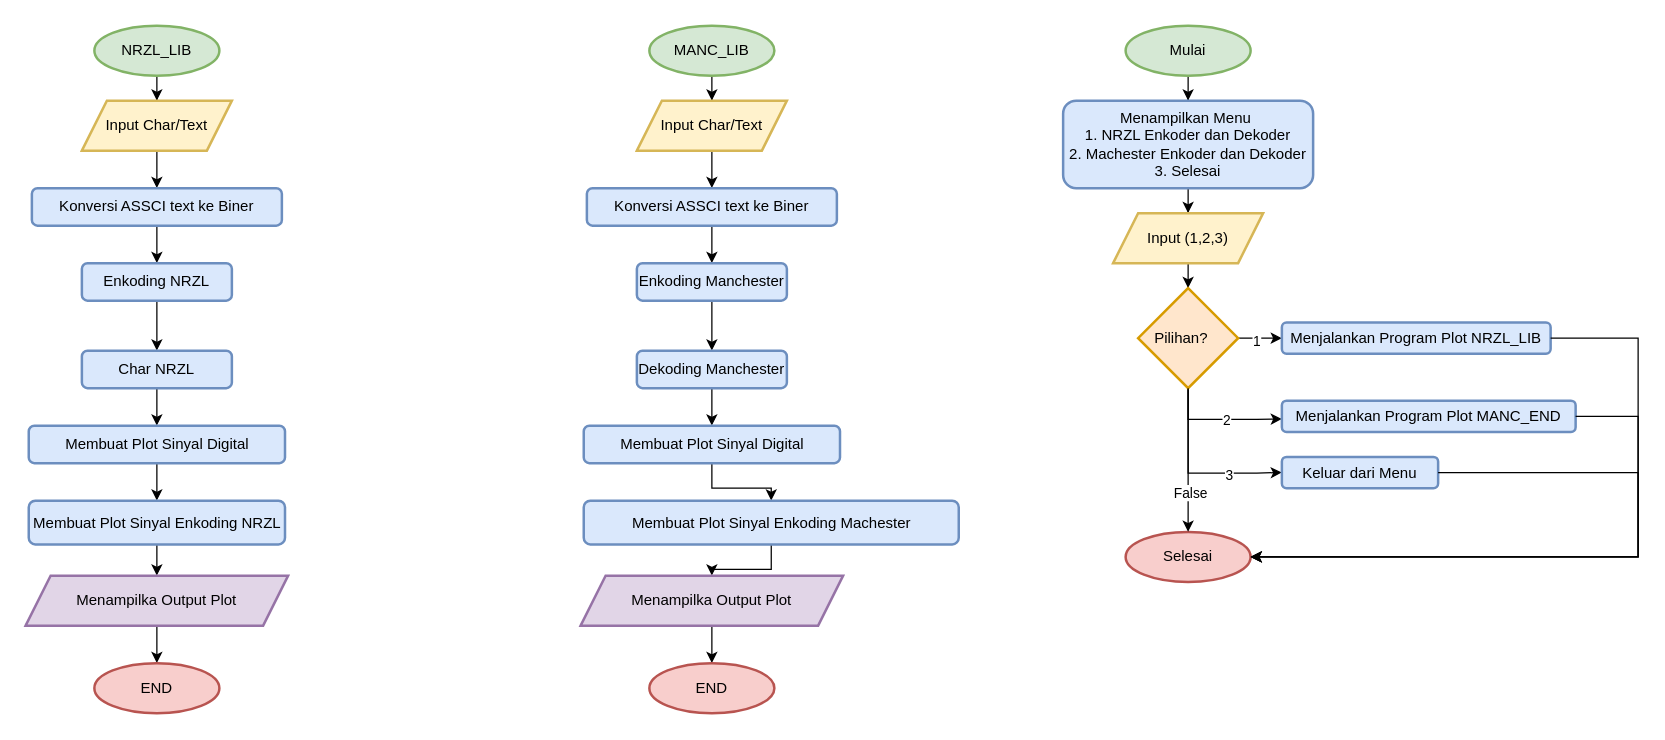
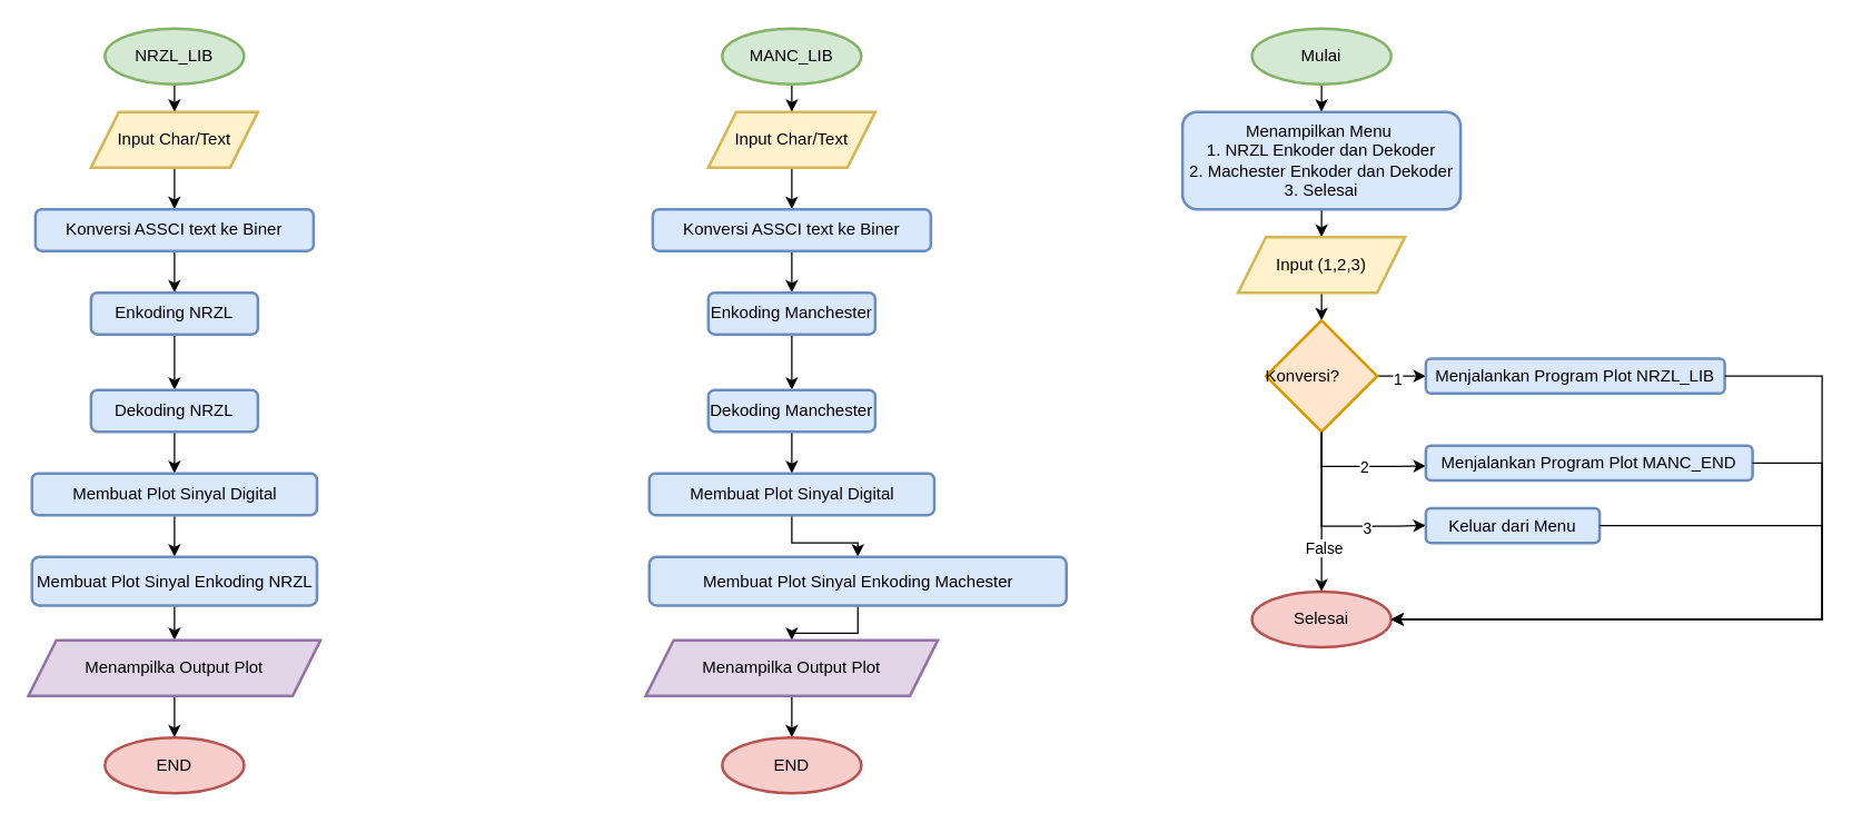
  <mxCell id="0" />
  <mxCell id="1" parent="0" />
  <mxCell id="2" value="" style="edgeStyle=orthogonalEdgeStyle;rounded=0;orthogonalLoop=1;jettySize=auto;html=1;" edge="1" parent="1" source="3" target="5"><mxGeometry relative="1" as="geometry" /></mxCell>
  <mxCell id="3" value="NRZL_LIB" style="strokeWidth=2;html=1;shape=mxgraph.flowchart.start_1;whiteSpace=wrap;fillColor=#d5e8d4;strokeColor=#82b366;" vertex="1" parent="1"><mxGeometry x="75" y="20" width="100" height="40" as="geometry" /></mxCell>
  <mxCell id="4" value="" style="edgeStyle=orthogonalEdgeStyle;rounded=0;orthogonalLoop=1;jettySize=auto;html=1;" edge="1" parent="1" source="5" target="7"><mxGeometry relative="1" as="geometry" /></mxCell>
  <mxCell id="5" value="Input Char/Text" style="shape=parallelogram;perimeter=parallelogramPerimeter;whiteSpace=wrap;html=1;fixedSize=1;strokeWidth=2;fillColor=#fff2cc;strokeColor=#d6b656;" vertex="1" parent="1"><mxGeometry x="65" y="80" width="120" height="40" as="geometry" /></mxCell>
  <mxCell id="6" value="" style="edgeStyle=orthogonalEdgeStyle;rounded=0;orthogonalLoop=1;jettySize=auto;html=1;" edge="1" parent="1" source="7" target="9"><mxGeometry relative="1" as="geometry" /></mxCell>
  <mxCell id="7" value="Konversi ASSCI text&amp;nbsp;ke Biner" style="rounded=1;whiteSpace=wrap;html=1;strokeWidth=2;fillColor=#dae8fc;strokeColor=#6c8ebf;" vertex="1" parent="1"><mxGeometry x="25" y="150" width="200" height="30" as="geometry" /></mxCell>
  <mxCell id="8" value="" style="edgeStyle=orthogonalEdgeStyle;rounded=0;orthogonalLoop=1;jettySize=auto;html=1;" edge="1" parent="1" source="9" target="11"><mxGeometry relative="1" as="geometry" /></mxCell>
  <mxCell id="9" value="Enkoding NRZL" style="whiteSpace=wrap;html=1;rounded=1;strokeWidth=2;fillColor=#dae8fc;strokeColor=#6c8ebf;" vertex="1" parent="1"><mxGeometry x="65" y="210" width="120" height="30" as="geometry" /></mxCell>
  <mxCell id="10" value="" style="edgeStyle=orthogonalEdgeStyle;rounded=0;orthogonalLoop=1;jettySize=auto;html=1;" edge="1" parent="1" source="11" target="13"><mxGeometry relative="1" as="geometry" /></mxCell>
- <mxCell id="11" value="Char NRZL" style="whiteSpace=wrap;html=1;rounded=1;strokeWidth=2;fillColor=#dae8fc;strokeColor=#6c8ebf;" vertex="1" parent="1"><mxGeometry x="65" y="280" width="120" height="30" as="geometry" /></mxCell>
+ <mxCell id="11" value="Dekoding NRZL" style="whiteSpace=wrap;html=1;rounded=1;strokeWidth=2;fillColor=#dae8fc;strokeColor=#6c8ebf;" vertex="1" parent="1"><mxGeometry x="65" y="280" width="120" height="30" as="geometry" /></mxCell>
  <mxCell id="12" value="" style="edgeStyle=orthogonalEdgeStyle;rounded=0;orthogonalLoop=1;jettySize=auto;html=1;" edge="1" parent="1" source="13" target="15"><mxGeometry relative="1" as="geometry" /></mxCell>
  <mxCell id="13" value="Membuat Plot Sinyal Digital" style="whiteSpace=wrap;html=1;rounded=1;strokeWidth=2;fillColor=#dae8fc;strokeColor=#6c8ebf;" vertex="1" parent="1"><mxGeometry x="22.5" y="340" width="205" height="30" as="geometry" /></mxCell>
  <mxCell id="14" value="" style="edgeStyle=orthogonalEdgeStyle;rounded=0;orthogonalLoop=1;jettySize=auto;html=1;" edge="1" parent="1" source="15" target="17"><mxGeometry relative="1" as="geometry" /></mxCell>
  <mxCell id="15" value="Membuat Plot Sinyal Enkoding NRZL" style="whiteSpace=wrap;html=1;rounded=1;strokeWidth=2;fillColor=#dae8fc;strokeColor=#6c8ebf;" vertex="1" parent="1"><mxGeometry x="22.5" y="400" width="205" height="35" as="geometry" /></mxCell>
  <mxCell id="16" value="" style="edgeStyle=orthogonalEdgeStyle;rounded=0;orthogonalLoop=1;jettySize=auto;html=1;" edge="1" parent="1" source="17" target="18"><mxGeometry relative="1" as="geometry" /></mxCell>
  <mxCell id="17" value="Menampilka Output Plot" style="shape=parallelogram;perimeter=parallelogramPerimeter;whiteSpace=wrap;html=1;fixedSize=1;strokeWidth=2;fillColor=#e1d5e7;strokeColor=#9673a6;" vertex="1" parent="1"><mxGeometry x="20" y="460" width="210" height="40" as="geometry" /></mxCell>
  <mxCell id="18" value="END" style="strokeWidth=2;html=1;shape=mxgraph.flowchart.start_1;whiteSpace=wrap;fillColor=#f8cecc;strokeColor=#b85450;" vertex="1" parent="1"><mxGeometry x="75" y="530" width="100" height="40" as="geometry" /></mxCell>
  <mxCell id="19" value="" style="edgeStyle=orthogonalEdgeStyle;rounded=0;orthogonalLoop=1;jettySize=auto;html=1;" edge="1" parent="1" source="20" target="22"><mxGeometry relative="1" as="geometry" /></mxCell>
  <mxCell id="20" value="MANC_LIB" style="strokeWidth=2;html=1;shape=mxgraph.flowchart.start_1;whiteSpace=wrap;fillColor=#d5e8d4;strokeColor=#82b366;" vertex="1" parent="1"><mxGeometry x="519" y="20" width="100" height="40" as="geometry" /></mxCell>
  <mxCell id="21" value="" style="edgeStyle=orthogonalEdgeStyle;rounded=0;orthogonalLoop=1;jettySize=auto;html=1;" edge="1" parent="1" source="22" target="24"><mxGeometry relative="1" as="geometry" /></mxCell>
  <mxCell id="22" value="Input Char/Text" style="shape=parallelogram;perimeter=parallelogramPerimeter;whiteSpace=wrap;html=1;fixedSize=1;strokeWidth=2;fillColor=#fff2cc;strokeColor=#d6b656;" vertex="1" parent="1"><mxGeometry x="509" y="80" width="120" height="40" as="geometry" /></mxCell>
  <mxCell id="23" value="" style="edgeStyle=orthogonalEdgeStyle;rounded=0;orthogonalLoop=1;jettySize=auto;html=1;" edge="1" parent="1" source="24" target="26"><mxGeometry relative="1" as="geometry" /></mxCell>
  <mxCell id="24" value="Konversi ASSCI text&amp;nbsp;ke Biner" style="rounded=1;whiteSpace=wrap;html=1;strokeWidth=2;fillColor=#dae8fc;strokeColor=#6c8ebf;" vertex="1" parent="1"><mxGeometry x="469" y="150" width="200" height="30" as="geometry" /></mxCell>
  <mxCell id="25" value="" style="edgeStyle=orthogonalEdgeStyle;rounded=0;orthogonalLoop=1;jettySize=auto;html=1;" edge="1" parent="1" source="26" target="28"><mxGeometry relative="1" as="geometry" /></mxCell>
  <mxCell id="26" value="Enkoding Manchester" style="whiteSpace=wrap;html=1;rounded=1;strokeWidth=2;fillColor=#dae8fc;strokeColor=#6c8ebf;" vertex="1" parent="1"><mxGeometry x="509" y="210" width="120" height="30" as="geometry" /></mxCell>
  <mxCell id="27" value="" style="edgeStyle=orthogonalEdgeStyle;rounded=0;orthogonalLoop=1;jettySize=auto;html=1;" edge="1" parent="1" source="28" target="30"><mxGeometry relative="1" as="geometry" /></mxCell>
  <mxCell id="28" value="Dekoding Manchester" style="whiteSpace=wrap;html=1;rounded=1;strokeWidth=2;fillColor=#dae8fc;strokeColor=#6c8ebf;" vertex="1" parent="1"><mxGeometry x="509" y="280" width="120" height="30" as="geometry" /></mxCell>
  <mxCell id="29" value="" style="edgeStyle=orthogonalEdgeStyle;rounded=0;orthogonalLoop=1;jettySize=auto;html=1;" edge="1" parent="1" source="30" target="32"><mxGeometry relative="1" as="geometry" /></mxCell>
  <mxCell id="30" value="Membuat Plot Sinyal Digital" style="whiteSpace=wrap;html=1;rounded=1;strokeWidth=2;fillColor=#dae8fc;strokeColor=#6c8ebf;" vertex="1" parent="1"><mxGeometry x="466.5" y="340" width="205" height="30" as="geometry" /></mxCell>
  <mxCell id="31" value="" style="edgeStyle=orthogonalEdgeStyle;rounded=0;orthogonalLoop=1;jettySize=auto;html=1;" edge="1" parent="1" source="32" target="34"><mxGeometry relative="1" as="geometry" /></mxCell>
  <mxCell id="32" value="Membuat Plot Sinyal Enkoding Machester" style="whiteSpace=wrap;html=1;rounded=1;strokeWidth=2;fillColor=#dae8fc;strokeColor=#6c8ebf;" vertex="1" parent="1"><mxGeometry x="466.5" y="400" width="300" height="35" as="geometry" /></mxCell>
  <mxCell id="33" value="" style="edgeStyle=orthogonalEdgeStyle;rounded=0;orthogonalLoop=1;jettySize=auto;html=1;" edge="1" parent="1" source="34" target="35"><mxGeometry relative="1" as="geometry" /></mxCell>
  <mxCell id="34" value="Menampilka Output Plot" style="shape=parallelogram;perimeter=parallelogramPerimeter;whiteSpace=wrap;html=1;fixedSize=1;strokeWidth=2;fillColor=#e1d5e7;strokeColor=#9673a6;" vertex="1" parent="1"><mxGeometry x="464" y="460" width="210" height="40" as="geometry" /></mxCell>
  <mxCell id="35" value="END" style="strokeWidth=2;html=1;shape=mxgraph.flowchart.start_1;whiteSpace=wrap;fillColor=#f8cecc;strokeColor=#b85450;" vertex="1" parent="1"><mxGeometry x="519" y="530" width="100" height="40" as="geometry" /></mxCell>
  <mxCell id="36" value="" style="edgeStyle=orthogonalEdgeStyle;rounded=0;orthogonalLoop=1;jettySize=auto;html=1;" edge="1" parent="1" source="37" target="39"><mxGeometry relative="1" as="geometry" /></mxCell>
  <mxCell id="37" value="Mulai" style="strokeWidth=2;html=1;shape=mxgraph.flowchart.start_1;whiteSpace=wrap;fillColor=#d5e8d4;strokeColor=#82b366;" vertex="1" parent="1"><mxGeometry x="900" y="20" width="100" height="40" as="geometry" /></mxCell>
  <mxCell id="38" value="" style="edgeStyle=orthogonalEdgeStyle;rounded=0;orthogonalLoop=1;jettySize=auto;html=1;" edge="1" parent="1" source="39" target="42"><mxGeometry relative="1" as="geometry" /></mxCell>
  <mxCell id="39" value="Menampilkan Menu&amp;nbsp;&lt;br&gt;1. NRZL Enkoder dan Dekoder&lt;div&gt;2. Machester Enkoder dan Dekoder&lt;/div&gt;&lt;div&gt;3. Selesai&lt;/div&gt;" style="rounded=1;whiteSpace=wrap;html=1;strokeWidth=2;fillColor=#dae8fc;strokeColor=#6c8ebf;align=center;" vertex="1" parent="1"><mxGeometry x="850" y="80" width="200" height="70" as="geometry" /></mxCell>
  <mxCell id="40" value="Selesai" style="strokeWidth=2;html=1;shape=mxgraph.flowchart.start_1;whiteSpace=wrap;fillColor=#f8cecc;strokeColor=#b85450;" vertex="1" parent="1"><mxGeometry x="900" y="425" width="100" height="40" as="geometry" /></mxCell>
  <mxCell id="41" value="" style="edgeStyle=orthogonalEdgeStyle;rounded=0;orthogonalLoop=1;jettySize=auto;html=1;" edge="1" parent="1" source="42" target="49"><mxGeometry relative="1" as="geometry" /></mxCell>
  <mxCell id="42" value="Input (1,2,3)" style="shape=parallelogram;perimeter=parallelogramPerimeter;whiteSpace=wrap;html=1;fixedSize=1;strokeWidth=2;fillColor=#fff2cc;strokeColor=#d6b656;" vertex="1" parent="1"><mxGeometry x="890" y="170" width="120" height="40" as="geometry" /></mxCell>
  <mxCell id="43" value="" style="edgeStyle=orthogonalEdgeStyle;rounded=0;orthogonalLoop=1;jettySize=auto;html=1;" edge="1" parent="1" source="49" target="50"><mxGeometry relative="1" as="geometry" /></mxCell>
  <mxCell id="44" value="1" style="edgeLabel;html=1;align=center;verticalAlign=middle;resizable=0;points=[];" vertex="1" connectable="0" parent="43"><mxGeometry x="-0.363" y="-2" relative="1" as="geometry"><mxPoint as="offset" /></mxGeometry></mxCell>
  <mxCell id="45" value="" style="edgeStyle=orthogonalEdgeStyle;rounded=0;orthogonalLoop=1;jettySize=auto;html=1;entryX=0;entryY=0.585;entryDx=0;entryDy=0;entryPerimeter=0;" edge="1" parent="1" target="51"><mxGeometry relative="1" as="geometry"><mxPoint x="950" y="310" as="sourcePoint" /><Array as="points"><mxPoint x="950" y="335" /><mxPoint x="1005" y="335" /></Array></mxGeometry></mxCell>
  <mxCell id="46" value="2" style="edgeLabel;html=1;align=center;verticalAlign=middle;resizable=0;points=[];" vertex="1" connectable="0" parent="45"><mxGeometry x="0.102" relative="1" as="geometry"><mxPoint as="offset" /></mxGeometry></mxCell>
  <mxCell id="47" style="edgeStyle=orthogonalEdgeStyle;rounded=0;orthogonalLoop=1;jettySize=auto;html=1;entryX=0;entryY=0.5;entryDx=0;entryDy=0;" edge="1" parent="1" source="49" target="53"><mxGeometry relative="1" as="geometry"><Array as="points"><mxPoint x="950" y="378" /><mxPoint x="1005" y="378" /></Array></mxGeometry></mxCell>
  <mxCell id="48" value="3" style="edgeLabel;html=1;align=center;verticalAlign=middle;resizable=0;points=[];" vertex="1" connectable="0" parent="47"><mxGeometry x="0.392" y="-1" relative="1" as="geometry"><mxPoint as="offset" /></mxGeometry></mxCell>
- <mxCell id="49" value="Pilihan?&lt;span style=&quot;white-space: pre;&quot;&gt;&#09;&lt;/span&gt;" style="rhombus;whiteSpace=wrap;html=1;fillColor=#ffe6cc;strokeColor=#d79b00;strokeWidth=2;" vertex="1" parent="1"><mxGeometry x="910" y="230" width="80" height="80" as="geometry" /></mxCell>
+ <mxCell id="49" value="Konversi?&lt;span style=&quot;white-space: pre;&quot;&gt;&#09;&lt;/span&gt;" style="rhombus;whiteSpace=wrap;html=1;fillColor=#ffe6cc;strokeColor=#d79b00;strokeWidth=2;" vertex="1" parent="1"><mxGeometry x="910" y="230" width="80" height="80" as="geometry" /></mxCell>
  <mxCell id="50" value="Menjalankan Program Plot NRZL_LIB" style="rounded=1;whiteSpace=wrap;html=1;fillColor=#dae8fc;strokeColor=#6c8ebf;strokeWidth=2;" vertex="1" parent="1"><mxGeometry x="1025" y="257.5" width="215" height="25" as="geometry" /></mxCell>
  <mxCell id="51" value="Menjalankan Program Plot MANC_END" style="rounded=1;whiteSpace=wrap;html=1;fillColor=#dae8fc;strokeColor=#6c8ebf;strokeWidth=2;" vertex="1" parent="1"><mxGeometry x="1025" y="320" width="235" height="25" as="geometry" /></mxCell>
  <mxCell id="52" style="edgeStyle=orthogonalEdgeStyle;rounded=0;orthogonalLoop=1;jettySize=auto;html=1;entryX=1;entryY=0.5;entryDx=0;entryDy=0;entryPerimeter=0;" edge="1" parent="1" source="50" target="40"><mxGeometry relative="1" as="geometry"><Array as="points"><mxPoint x="1310" y="270" /><mxPoint x="1310" y="445" /></Array></mxGeometry></mxCell>
  <mxCell id="53" value="Keluar dari Menu" style="rounded=1;whiteSpace=wrap;html=1;fillColor=#dae8fc;strokeColor=#6c8ebf;strokeWidth=2;" vertex="1" parent="1"><mxGeometry x="1025" y="365" width="125" height="25" as="geometry" /></mxCell>
  <mxCell id="54" style="edgeStyle=orthogonalEdgeStyle;rounded=0;orthogonalLoop=1;jettySize=auto;html=1;entryX=1;entryY=0.5;entryDx=0;entryDy=0;entryPerimeter=0;" edge="1" parent="1" source="53" target="40"><mxGeometry relative="1" as="geometry"><Array as="points"><mxPoint x="1310" y="377" /><mxPoint x="1310" y="445" /></Array></mxGeometry></mxCell>
  <mxCell id="55" style="edgeStyle=orthogonalEdgeStyle;rounded=0;orthogonalLoop=1;jettySize=auto;html=1;entryX=0.5;entryY=0;entryDx=0;entryDy=0;entryPerimeter=0;" edge="1" parent="1" source="49" target="40"><mxGeometry relative="1" as="geometry" /></mxCell>
  <mxCell id="56" value="False" style="edgeLabel;html=1;align=center;verticalAlign=middle;resizable=0;points=[];" vertex="1" connectable="0" parent="55"><mxGeometry x="0.448" y="1" relative="1" as="geometry"><mxPoint as="offset" /></mxGeometry></mxCell>
  <mxCell id="57" style="edgeStyle=orthogonalEdgeStyle;rounded=0;orthogonalLoop=1;jettySize=auto;html=1;entryX=1;entryY=0.5;entryDx=0;entryDy=0;entryPerimeter=0;" edge="1" parent="1" source="51" target="40"><mxGeometry relative="1" as="geometry"><Array as="points"><mxPoint x="1310" y="332" /><mxPoint x="1310" y="445" /></Array></mxGeometry></mxCell>
